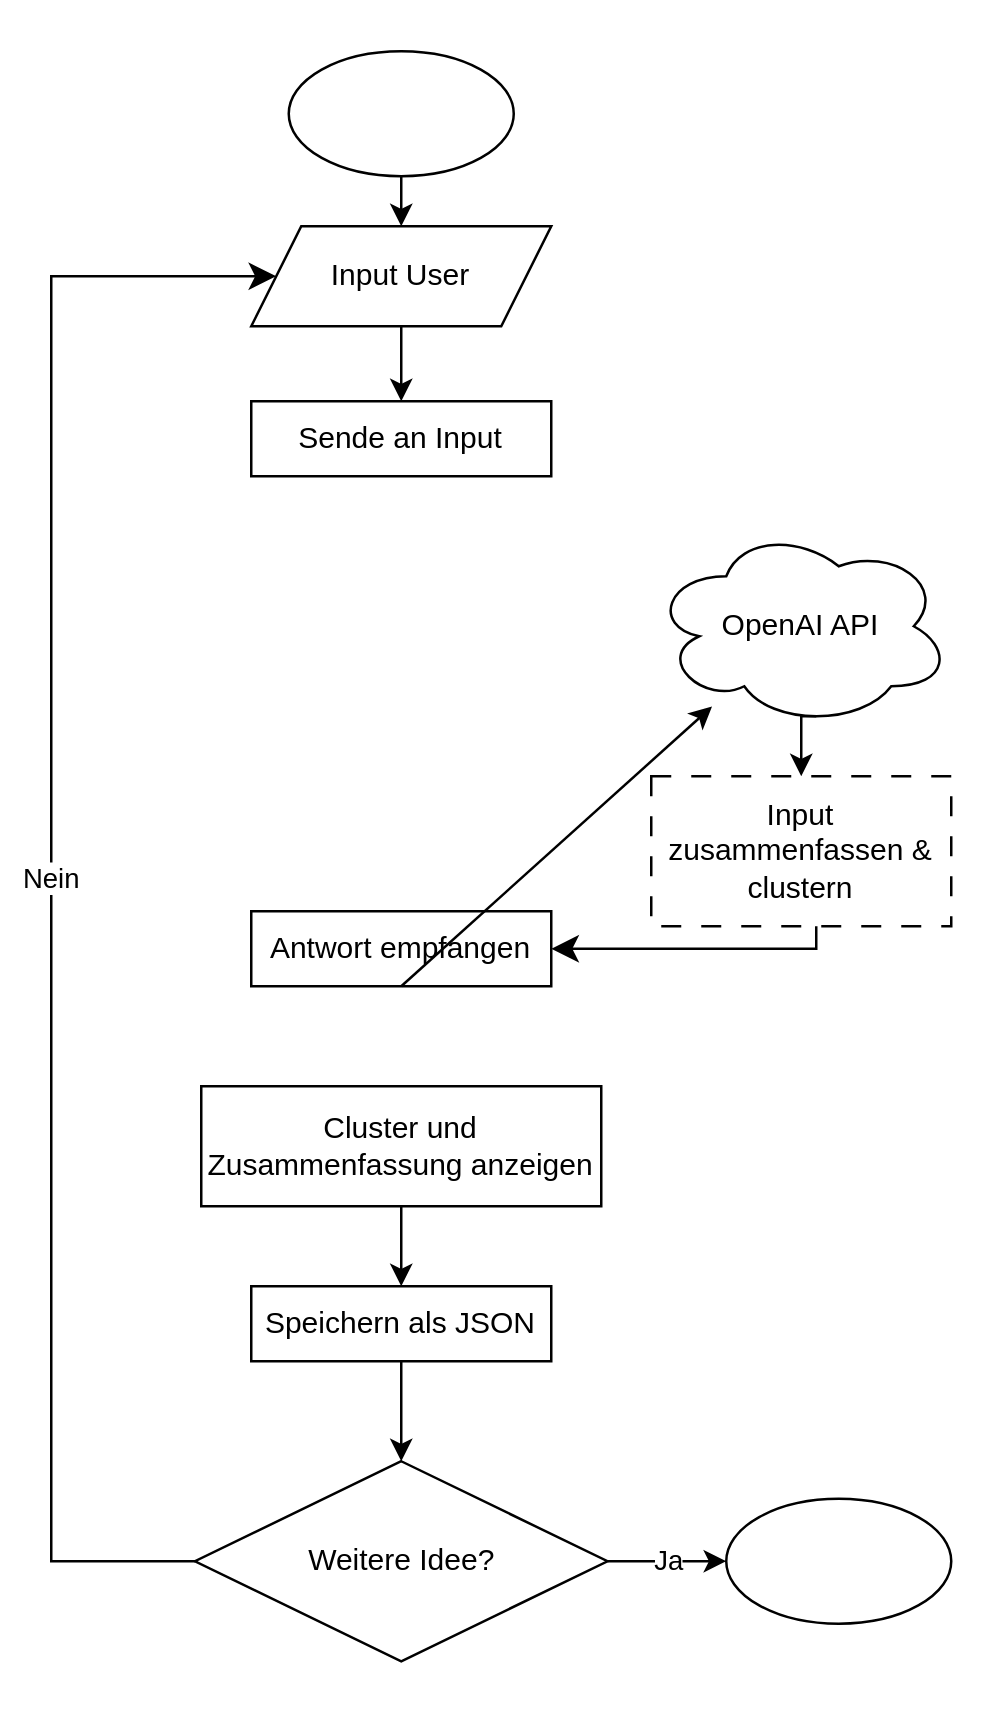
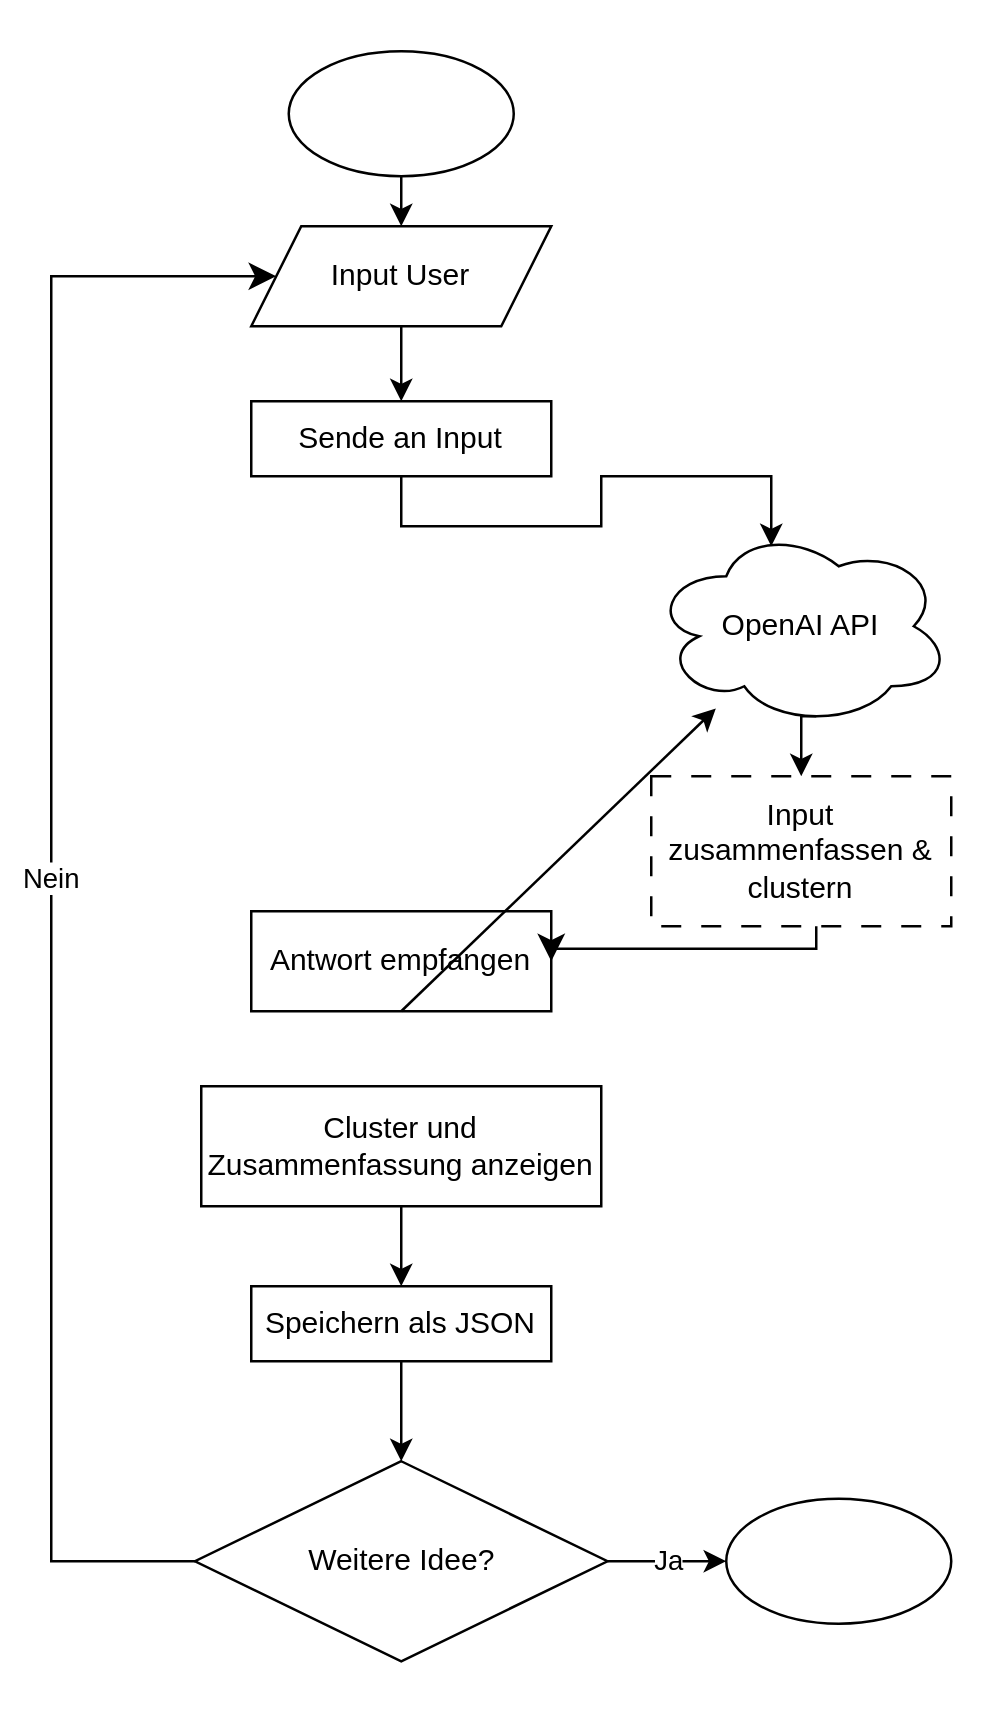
  <mxCell id="0" />
  <mxCell id="1" parent="0" />
  <mxCell id="2" style="edgeStyle=orthogonalEdgeStyle;rounded=0;orthogonalLoop=1;jettySize=auto;html=1;exitX=0.5;exitY=1;exitDx=0;exitDy=0;entryX=0.5;entryY=0;entryDx=0;entryDy=0;" edge="1" parent="1" source="3" target="19"><mxGeometry relative="1" as="geometry" /></mxCell>
  <mxCell id="3" value="" style="ellipse;whiteSpace=wrap;html=1;" vertex="1" parent="1"><mxGeometry x="115" y="20" width="90" height="50" as="geometry" /></mxCell>
  <mxCell id="4" value="Sende an Input" style="rounded=0;whiteSpace=wrap;html=1;" vertex="1" parent="1"><mxGeometry x="100" y="160" width="120" height="30" as="geometry" /></mxCell>
  <mxCell id="5" style="edgeStyle=orthogonalEdgeStyle;rounded=0;orthogonalLoop=1;jettySize=auto;html=1;exitX=0.55;exitY=0.95;exitDx=0;exitDy=0;exitPerimeter=0;entryX=0.5;entryY=0;entryDx=0;entryDy=0;" edge="1" parent="1" source="6" target="20"><mxGeometry relative="1" as="geometry" /></mxCell>
  <mxCell id="6" value="OpenAI API" style="ellipse;shape=cloud;whiteSpace=wrap;html=1;" vertex="1" parent="1"><mxGeometry x="260" y="210" width="120" height="80" as="geometry" /></mxCell>
- <mxCell id="7" value="Antwort empfangen" style="rounded=0;whiteSpace=wrap;html=1;" vertex="1" parent="1"><mxGeometry x="100" y="364" width="120" height="30" as="geometry" /></mxCell>
+ <mxCell id="7" value="Antwort empfangen" style="rounded=0;whiteSpace=wrap;html=1;" vertex="1" parent="1"><mxGeometry x="100" y="364" width="120" height="40" as="geometry" /></mxCell>
  <mxCell id="8" style="edgeStyle=orthogonalEdgeStyle;rounded=0;orthogonalLoop=1;jettySize=auto;html=1;exitX=0.5;exitY=1;exitDx=0;exitDy=0;entryX=0.5;entryY=0;entryDx=0;entryDy=0;" edge="1" parent="1" source="9" target="11"><mxGeometry relative="1" as="geometry" /></mxCell>
  <mxCell id="9" value="Cluster und Zusammenfassung anzeigen" style="rounded=0;whiteSpace=wrap;html=1;" vertex="1" parent="1"><mxGeometry x="80" y="434" width="160" height="48" as="geometry" /></mxCell>
  <mxCell id="10" style="edgeStyle=orthogonalEdgeStyle;rounded=0;orthogonalLoop=1;jettySize=auto;html=1;exitX=0.5;exitY=1;exitDx=0;exitDy=0;entryX=0.5;entryY=0;entryDx=0;entryDy=0;" edge="1" parent="1" source="11" target="12"><mxGeometry relative="1" as="geometry" /></mxCell>
  <mxCell id="11" value="Speichern als JSON" style="rounded=0;whiteSpace=wrap;html=1;" vertex="1" parent="1"><mxGeometry x="100" y="514" width="120" height="30" as="geometry" /></mxCell>
  <mxCell id="12" value="Weitere Idee?" style="rhombus;whiteSpace=wrap;html=1;" vertex="1" parent="1"><mxGeometry x="77.5" y="584" width="165" height="80" as="geometry" /></mxCell>
  <mxCell id="13" value="" style="ellipse;whiteSpace=wrap;html=1;" vertex="1" parent="1"><mxGeometry x="290" y="599" width="90" height="50" as="geometry" /></mxCell>
  <mxCell id="14" value="Nein" style="edgeStyle=elbowEdgeStyle;elbow=vertical;endArrow=classic;html=1;curved=0;rounded=0;endSize=8;startSize=8;exitX=0;exitY=0.5;exitDx=0;exitDy=0;entryX=0;entryY=0.5;entryDx=0;entryDy=0;" edge="1" parent="1" source="12" target="19"><mxGeometry width="50" height="50" relative="1" as="geometry"><mxPoint x="270" y="480" as="sourcePoint" /><mxPoint x="30" y="170" as="targetPoint" /><Array as="points"><mxPoint x="20" y="360" /></Array></mxGeometry></mxCell>
  <mxCell id="15" value="Ja" style="endArrow=classic;html=1;rounded=0;exitX=1;exitY=0.5;exitDx=0;exitDy=0;entryX=0;entryY=0.5;entryDx=0;entryDy=0;" edge="1" parent="1" source="12" target="13"><mxGeometry width="50" height="50" relative="1" as="geometry"><mxPoint x="340" y="554" as="sourcePoint" /><mxPoint x="390" y="504" as="targetPoint" /></mxGeometry></mxCell>
  <mxCell id="16" value="" style="edgeStyle=elbowEdgeStyle;elbow=vertical;endArrow=classic;html=1;curved=0;rounded=0;endSize=8;startSize=8;exitX=0.55;exitY=0.95;exitDx=0;exitDy=0;exitPerimeter=0;entryX=1;entryY=0.5;entryDx=0;entryDy=0;" edge="1" parent="1" target="7"><mxGeometry width="50" height="50" relative="1" as="geometry"><mxPoint x="326" y="350" as="sourcePoint" /><mxPoint x="320" y="294" as="targetPoint" /><Array as="points"><mxPoint x="290" y="379" /></Array></mxGeometry></mxCell>
  <mxCell id="17" value="" style="endArrow=classic;html=1;rounded=0;exitX=0.5;exitY=1;exitDx=0;exitDy=0;" edge="1" parent="1" source="7" target="6"><mxGeometry width="50" height="50" relative="1" as="geometry"><mxPoint x="270" y="344" as="sourcePoint" /><mxPoint x="320" y="294" as="targetPoint" /></mxGeometry></mxCell>
  <mxCell id="18" style="edgeStyle=orthogonalEdgeStyle;rounded=0;orthogonalLoop=1;jettySize=auto;html=1;exitX=0.5;exitY=1;exitDx=0;exitDy=0;entryX=0.5;entryY=0;entryDx=0;entryDy=0;" edge="1" parent="1" source="19" target="4"><mxGeometry relative="1" as="geometry" /></mxCell>
  <mxCell id="19" value="Input User" style="shape=parallelogram;perimeter=parallelogramPerimeter;whiteSpace=wrap;html=1;fixedSize=1;" vertex="1" parent="1"><mxGeometry x="100" y="90" width="120" height="40" as="geometry" /></mxCell>
  <mxCell id="20" value="Input zusammenfassen &amp;amp; clustern" style="rounded=0;whiteSpace=wrap;html=1;dashed=1;dashPattern=8 8;" vertex="1" parent="1"><mxGeometry x="260" y="310" width="120" height="60" as="geometry" /></mxCell>
+ <mxCell id="21" style="edgeStyle=orthogonalEdgeStyle;rounded=0;orthogonalLoop=1;jettySize=auto;html=1;exitX=0.5;exitY=1;exitDx=0;exitDy=0;entryX=0.4;entryY=0.1;entryDx=0;entryDy=0;entryPerimeter=0;" edge="1" parent="1" source="4" target="6"><mxGeometry relative="1" as="geometry" /></mxCell>
